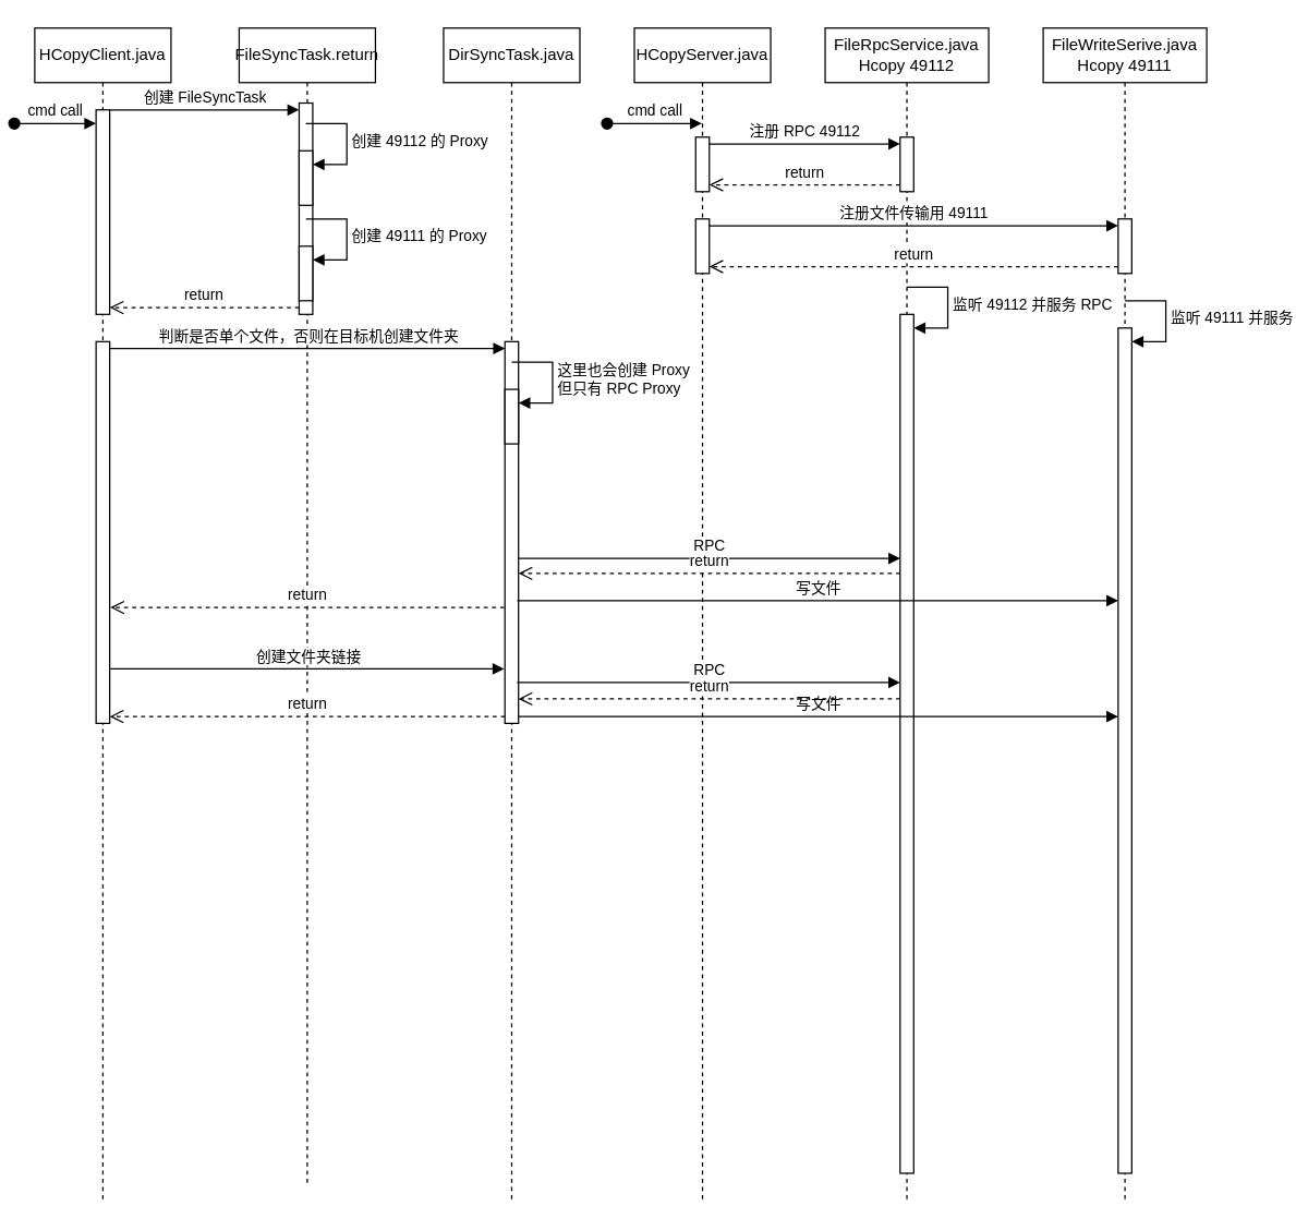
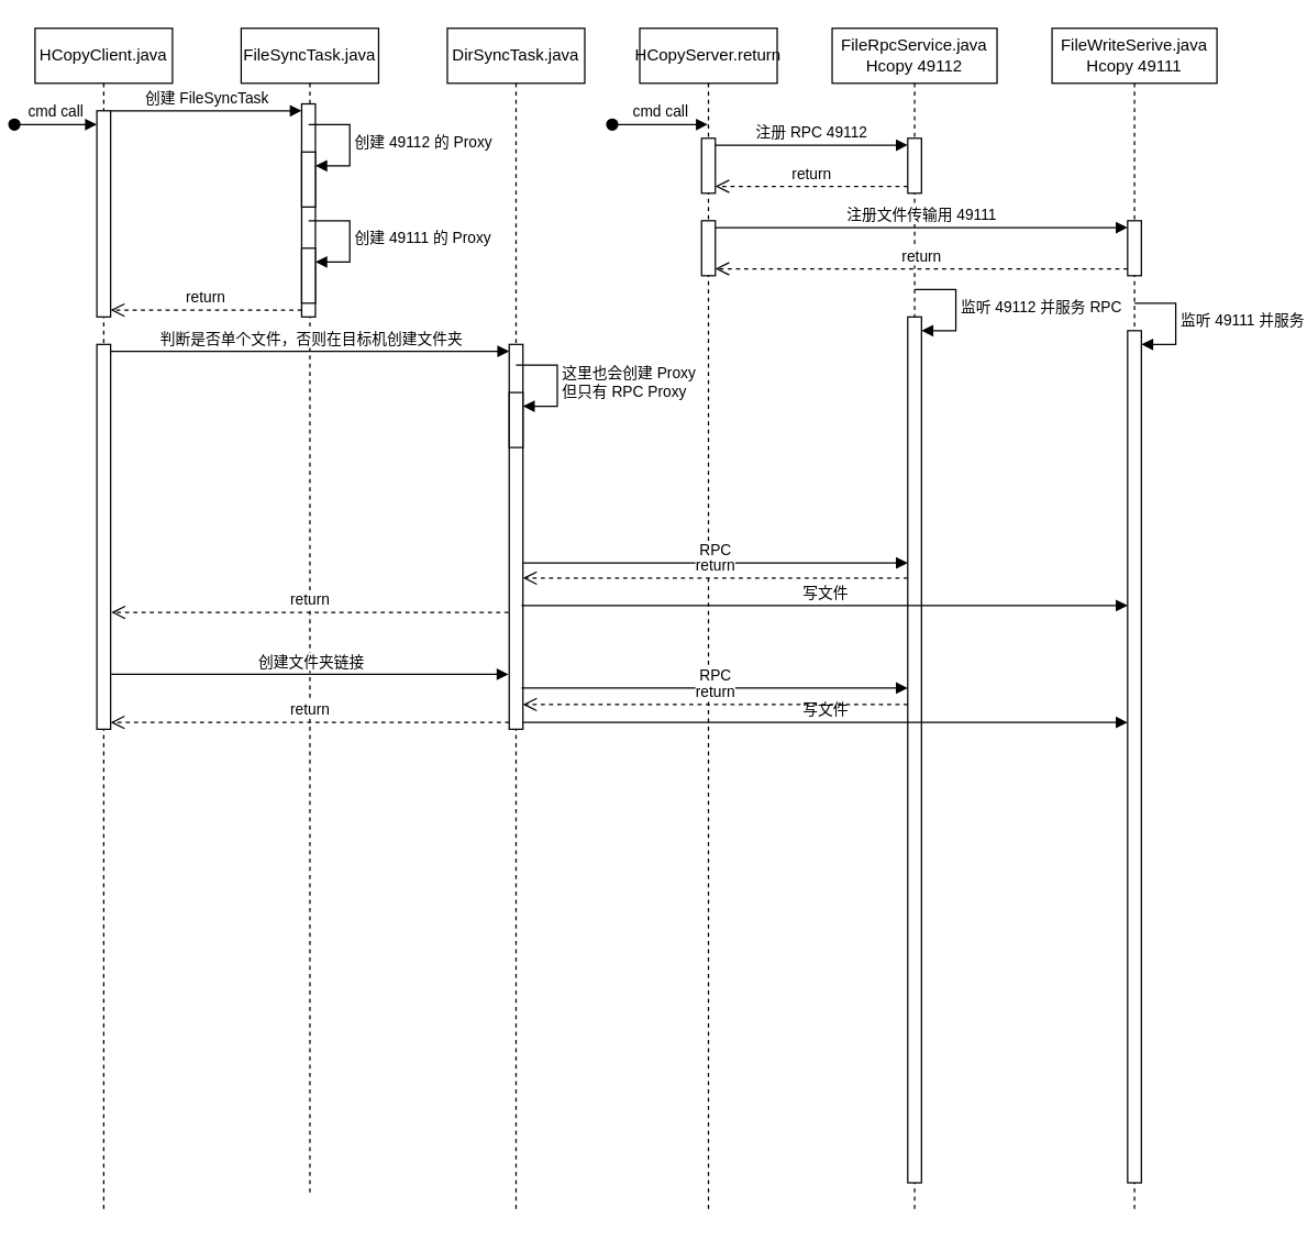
  <mxCell id="0" />
  <mxCell id="1" parent="0" />
  <mxCell id="2" value="HCopyClient.java" style="shape=umlLifeline;perimeter=lifelinePerimeter;whiteSpace=wrap;html=1;container=0;dropTarget=0;collapsible=0;recursiveResize=0;outlineConnect=0;portConstraint=eastwest;newEdgeStyle={&quot;edgeStyle&quot;:&quot;elbowEdgeStyle&quot;,&quot;elbow&quot;:&quot;vertical&quot;,&quot;curved&quot;:0,&quot;rounded&quot;:0};" parent="1" vertex="1"><mxGeometry x="20" y="20" width="100" height="860" as="geometry" /></mxCell>
  <mxCell id="3" value="" style="html=1;points=[];perimeter=orthogonalPerimeter;outlineConnect=0;targetShapes=umlLifeline;portConstraint=eastwest;newEdgeStyle={&quot;edgeStyle&quot;:&quot;elbowEdgeStyle&quot;,&quot;elbow&quot;:&quot;vertical&quot;,&quot;curved&quot;:0,&quot;rounded&quot;:0};" parent="2" vertex="1"><mxGeometry x="45" y="60" width="10" height="150" as="geometry" /></mxCell>
  <mxCell id="4" value="cmd call" style="html=1;verticalAlign=bottom;startArrow=oval;endArrow=block;startSize=8;edgeStyle=elbowEdgeStyle;elbow=vertical;curved=0;rounded=0;" parent="2" target="3" edge="1"><mxGeometry relative="1" as="geometry"><mxPoint x="-15" y="70" as="sourcePoint" /></mxGeometry></mxCell>
  <mxCell id="5" value="" style="html=1;points=[[0,0,0,0,5],[0,1,0,0,-5],[1,0,0,0,5],[1,1,0,0,-5]];perimeter=orthogonalPerimeter;outlineConnect=0;targetShapes=umlLifeline;portConstraint=eastwest;newEdgeStyle={&quot;curved&quot;:0,&quot;rounded&quot;:0};" vertex="1" parent="2"><mxGeometry x="45" y="230" width="10" height="280" as="geometry" /></mxCell>
- <mxCell id="6" value="FileSyncTask.return" style="shape=umlLifeline;perimeter=lifelinePerimeter;whiteSpace=wrap;html=1;container=0;dropTarget=0;collapsible=0;recursiveResize=0;outlineConnect=0;portConstraint=eastwest;newEdgeStyle={&quot;edgeStyle&quot;:&quot;elbowEdgeStyle&quot;,&quot;elbow&quot;:&quot;vertical&quot;,&quot;curved&quot;:0,&quot;rounded&quot;:0};" parent="1" vertex="1"><mxGeometry x="170" y="20" width="100" height="850" as="geometry" /></mxCell>
+ <mxCell id="6" value="FileSyncTask.java" style="shape=umlLifeline;perimeter=lifelinePerimeter;whiteSpace=wrap;html=1;container=0;dropTarget=0;collapsible=0;recursiveResize=0;outlineConnect=0;portConstraint=eastwest;newEdgeStyle={&quot;edgeStyle&quot;:&quot;elbowEdgeStyle&quot;,&quot;elbow&quot;:&quot;vertical&quot;,&quot;curved&quot;:0,&quot;rounded&quot;:0};" parent="1" vertex="1"><mxGeometry x="170" y="20" width="100" height="850" as="geometry" /></mxCell>
  <mxCell id="7" value="" style="html=1;points=[[0,0,0,0,5],[0,1,0,0,-5],[1,0,0,0,5],[1,1,0,0,-5]];perimeter=orthogonalPerimeter;outlineConnect=0;targetShapes=umlLifeline;portConstraint=eastwest;newEdgeStyle={&quot;curved&quot;:0,&quot;rounded&quot;:0};" vertex="1" parent="6"><mxGeometry x="44" y="55" width="10" height="155" as="geometry" /></mxCell>
  <mxCell id="8" value="" style="html=1;points=[[0,0,0,0,5],[0,1,0,0,-5],[1,0,0,0,5],[1,1,0,0,-5]];perimeter=orthogonalPerimeter;outlineConnect=0;targetShapes=umlLifeline;portConstraint=eastwest;newEdgeStyle={&quot;curved&quot;:0,&quot;rounded&quot;:0};" vertex="1" parent="6"><mxGeometry x="44" y="90" width="10" height="40" as="geometry" /></mxCell>
  <mxCell id="9" value="创建 49112 的 Proxy" style="html=1;align=left;spacingLeft=2;endArrow=block;rounded=0;edgeStyle=orthogonalEdgeStyle;curved=0;rounded=0;" edge="1" target="8" parent="6"><mxGeometry relative="1" as="geometry"><mxPoint x="49" y="70" as="sourcePoint" /><Array as="points"><mxPoint x="79" y="100" /></Array></mxGeometry></mxCell>
  <mxCell id="10" value="" style="html=1;points=[[0,0,0,0,5],[0,1,0,0,-5],[1,0,0,0,5],[1,1,0,0,-5]];perimeter=orthogonalPerimeter;outlineConnect=0;targetShapes=umlLifeline;portConstraint=eastwest;newEdgeStyle={&quot;curved&quot;:0,&quot;rounded&quot;:0};" vertex="1" parent="6"><mxGeometry x="44" y="160" width="10" height="40" as="geometry" /></mxCell>
  <mxCell id="11" value="创建 49111 的 Proxy" style="html=1;align=left;spacingLeft=2;endArrow=block;rounded=0;edgeStyle=orthogonalEdgeStyle;curved=0;rounded=0;" edge="1" target="10" parent="6"><mxGeometry relative="1" as="geometry"><mxPoint x="49" y="140" as="sourcePoint" /><Array as="points"><mxPoint x="79" y="170" /></Array></mxGeometry></mxCell>
  <mxCell id="12" value="DirSyncTask.java" style="shape=umlLifeline;perimeter=lifelinePerimeter;whiteSpace=wrap;html=1;container=0;dropTarget=0;collapsible=0;recursiveResize=0;outlineConnect=0;portConstraint=eastwest;newEdgeStyle={&quot;edgeStyle&quot;:&quot;elbowEdgeStyle&quot;,&quot;elbow&quot;:&quot;vertical&quot;,&quot;curved&quot;:0,&quot;rounded&quot;:0};" vertex="1" parent="1"><mxGeometry x="320" y="20" width="100" height="860" as="geometry" /></mxCell>
  <mxCell id="13" value="" style="html=1;points=[[0,0,0,0,5],[0,1,0,0,-5],[1,0,0,0,5],[1,1,0,0,-5]];perimeter=orthogonalPerimeter;outlineConnect=0;targetShapes=umlLifeline;portConstraint=eastwest;newEdgeStyle={&quot;curved&quot;:0,&quot;rounded&quot;:0};" vertex="1" parent="12"><mxGeometry x="45" y="230" width="10" height="280" as="geometry" /></mxCell>
  <mxCell id="14" value="" style="html=1;points=[[0,0,0,0,5],[0,1,0,0,-5],[1,0,0,0,5],[1,1,0,0,-5]];perimeter=orthogonalPerimeter;outlineConnect=0;targetShapes=umlLifeline;portConstraint=eastwest;newEdgeStyle={&quot;curved&quot;:0,&quot;rounded&quot;:0};" vertex="1" parent="12"><mxGeometry x="45" y="265" width="10" height="40" as="geometry" /></mxCell>
  <mxCell id="15" value="这里也会创建 Proxy&lt;br&gt;但只有 RPC Proxy" style="html=1;align=left;spacingLeft=2;endArrow=block;rounded=0;edgeStyle=orthogonalEdgeStyle;curved=0;rounded=0;" edge="1" target="14" parent="12"><mxGeometry relative="1" as="geometry"><mxPoint x="50" y="245" as="sourcePoint" /><Array as="points"><mxPoint x="80" y="275" /></Array></mxGeometry></mxCell>
- <mxCell id="16" value="HCopyServer.java" style="shape=umlLifeline;perimeter=lifelinePerimeter;whiteSpace=wrap;html=1;container=0;dropTarget=0;collapsible=0;recursiveResize=0;outlineConnect=0;portConstraint=eastwest;newEdgeStyle={&quot;edgeStyle&quot;:&quot;elbowEdgeStyle&quot;,&quot;elbow&quot;:&quot;vertical&quot;,&quot;curved&quot;:0,&quot;rounded&quot;:0};" vertex="1" parent="1"><mxGeometry x="460" y="20" width="100" height="860" as="geometry" /></mxCell>
+ <mxCell id="16" value="HCopyServer.return" style="shape=umlLifeline;perimeter=lifelinePerimeter;whiteSpace=wrap;html=1;container=0;dropTarget=0;collapsible=0;recursiveResize=0;outlineConnect=0;portConstraint=eastwest;newEdgeStyle={&quot;edgeStyle&quot;:&quot;elbowEdgeStyle&quot;,&quot;elbow&quot;:&quot;vertical&quot;,&quot;curved&quot;:0,&quot;rounded&quot;:0};" vertex="1" parent="1"><mxGeometry x="460" y="20" width="100" height="860" as="geometry" /></mxCell>
  <mxCell id="17" value="" style="html=1;points=[[0,0,0,0,5],[0,1,0,0,-5],[1,0,0,0,5],[1,1,0,0,-5]];perimeter=orthogonalPerimeter;outlineConnect=0;targetShapes=umlLifeline;portConstraint=eastwest;newEdgeStyle={&quot;curved&quot;:0,&quot;rounded&quot;:0};" vertex="1" parent="16"><mxGeometry x="45" y="80" width="10" height="40" as="geometry" /></mxCell>
  <mxCell id="18" value="" style="html=1;points=[[0,0,0,0,5],[0,1,0,0,-5],[1,0,0,0,5],[1,1,0,0,-5]];perimeter=orthogonalPerimeter;outlineConnect=0;targetShapes=umlLifeline;portConstraint=eastwest;newEdgeStyle={&quot;curved&quot;:0,&quot;rounded&quot;:0};" vertex="1" parent="16"><mxGeometry x="45" y="140" width="10" height="40" as="geometry" /></mxCell>
  <mxCell id="19" value="FileRpcService.java&lt;br&gt;Hcopy 49112" style="shape=umlLifeline;perimeter=lifelinePerimeter;whiteSpace=wrap;html=1;container=0;dropTarget=0;collapsible=0;recursiveResize=0;outlineConnect=0;portConstraint=eastwest;newEdgeStyle={&quot;edgeStyle&quot;:&quot;elbowEdgeStyle&quot;,&quot;elbow&quot;:&quot;vertical&quot;,&quot;curved&quot;:0,&quot;rounded&quot;:0};" vertex="1" parent="1"><mxGeometry x="600" y="20" width="120" height="860" as="geometry" /></mxCell>
  <mxCell id="20" value="" style="html=1;points=[[0,0,0,0,5],[0,1,0,0,-5],[1,0,0,0,5],[1,1,0,0,-5]];perimeter=orthogonalPerimeter;outlineConnect=0;targetShapes=umlLifeline;portConstraint=eastwest;newEdgeStyle={&quot;curved&quot;:0,&quot;rounded&quot;:0};" vertex="1" parent="19"><mxGeometry x="55" y="80" width="10" height="40" as="geometry" /></mxCell>
  <mxCell id="21" value="" style="html=1;points=[[0,0,0,0,5],[0,1,0,0,-5],[1,0,0,0,5],[1,1,0,0,-5]];perimeter=orthogonalPerimeter;outlineConnect=0;targetShapes=umlLifeline;portConstraint=eastwest;newEdgeStyle={&quot;curved&quot;:0,&quot;rounded&quot;:0};" vertex="1" parent="19"><mxGeometry x="55" y="210" width="10" height="630" as="geometry" /></mxCell>
  <mxCell id="22" value="监听 49112 并服务 RPC" style="html=1;align=left;spacingLeft=2;endArrow=block;rounded=0;edgeStyle=orthogonalEdgeStyle;curved=0;rounded=0;" edge="1" target="21" parent="19"><mxGeometry relative="1" as="geometry"><mxPoint x="60" y="190" as="sourcePoint" /><Array as="points"><mxPoint x="90" y="220" /></Array></mxGeometry></mxCell>
  <mxCell id="23" value="FileWriteSerive.java&lt;br&gt;Hcopy 49111" style="shape=umlLifeline;perimeter=lifelinePerimeter;whiteSpace=wrap;html=1;container=0;dropTarget=0;collapsible=0;recursiveResize=0;outlineConnect=0;portConstraint=eastwest;newEdgeStyle={&quot;edgeStyle&quot;:&quot;elbowEdgeStyle&quot;,&quot;elbow&quot;:&quot;vertical&quot;,&quot;curved&quot;:0,&quot;rounded&quot;:0};" vertex="1" parent="1"><mxGeometry x="760" y="20" width="120" height="860" as="geometry" /></mxCell>
  <mxCell id="24" value="" style="html=1;points=[[0,0,0,0,5],[0,1,0,0,-5],[1,0,0,0,5],[1,1,0,0,-5]];perimeter=orthogonalPerimeter;outlineConnect=0;targetShapes=umlLifeline;portConstraint=eastwest;newEdgeStyle={&quot;curved&quot;:0,&quot;rounded&quot;:0};" vertex="1" parent="23"><mxGeometry x="55" y="140" width="10" height="40" as="geometry" /></mxCell>
  <mxCell id="25" value="" style="html=1;points=[[0,0,0,0,5],[0,1,0,0,-5],[1,0,0,0,5],[1,1,0,0,-5]];perimeter=orthogonalPerimeter;outlineConnect=0;targetShapes=umlLifeline;portConstraint=eastwest;newEdgeStyle={&quot;curved&quot;:0,&quot;rounded&quot;:0};" vertex="1" parent="23"><mxGeometry x="55" y="220" width="10" height="620" as="geometry" /></mxCell>
  <mxCell id="26" value="监听 49111 并服务" style="html=1;align=left;spacingLeft=2;endArrow=block;rounded=0;edgeStyle=orthogonalEdgeStyle;curved=0;rounded=0;" edge="1" target="25" parent="23"><mxGeometry relative="1" as="geometry"><mxPoint x="60" y="200" as="sourcePoint" /><Array as="points"><mxPoint x="90" y="230" /></Array></mxGeometry></mxCell>
  <mxCell id="27" value="cmd call" style="html=1;verticalAlign=bottom;startArrow=oval;startFill=1;endArrow=block;startSize=8;curved=0;rounded=0;" edge="1" parent="1" target="16"><mxGeometry width="60" relative="1" as="geometry"><mxPoint x="440" y="90" as="sourcePoint" /><mxPoint x="505" y="90" as="targetPoint" /></mxGeometry></mxCell>
  <mxCell id="28" value="注册 RPC 49112" style="html=1;verticalAlign=bottom;endArrow=block;curved=0;rounded=0;entryX=0;entryY=0;entryDx=0;entryDy=5;exitX=1;exitY=0;exitDx=0;exitDy=5;exitPerimeter=0;" edge="1" target="20" parent="1" source="17"><mxGeometry relative="1" as="geometry"><mxPoint x="570" y="130" as="sourcePoint" /></mxGeometry></mxCell>
  <mxCell id="29" value="return" style="html=1;verticalAlign=bottom;endArrow=open;dashed=1;endSize=8;curved=0;rounded=0;exitX=0;exitY=1;exitDx=0;exitDy=-5;entryX=1;entryY=1;entryDx=0;entryDy=-5;entryPerimeter=0;" edge="1" source="20" parent="1" target="17"><mxGeometry relative="1" as="geometry"><mxPoint x="570" y="170" as="targetPoint" /></mxGeometry></mxCell>
  <mxCell id="30" value="注册文件传输用 49111" style="html=1;verticalAlign=bottom;endArrow=block;curved=0;rounded=0;entryX=0;entryY=0;entryDx=0;entryDy=5;exitX=1;exitY=0;exitDx=0;exitDy=5;exitPerimeter=0;" edge="1" target="24" parent="1" source="18"><mxGeometry relative="1" as="geometry"><mxPoint x="585" y="165" as="sourcePoint" /></mxGeometry></mxCell>
  <mxCell id="31" value="return" style="html=1;verticalAlign=bottom;endArrow=open;dashed=1;endSize=8;curved=0;rounded=0;exitX=0;exitY=1;exitDx=0;exitDy=-5;entryX=1;entryY=1;entryDx=0;entryDy=-5;entryPerimeter=0;" edge="1" source="24" parent="1" target="18"><mxGeometry relative="1" as="geometry"><mxPoint x="585" y="235" as="targetPoint" /></mxGeometry></mxCell>
  <mxCell id="32" value="创建 FileSyncTask" style="html=1;verticalAlign=bottom;endArrow=block;curved=0;rounded=0;entryX=0;entryY=0;entryDx=0;entryDy=5;" edge="1" target="7" parent="1" source="3"><mxGeometry relative="1" as="geometry"><mxPoint x="144" y="80" as="sourcePoint" /></mxGeometry></mxCell>
  <mxCell id="33" value="return" style="html=1;verticalAlign=bottom;endArrow=open;dashed=1;endSize=8;curved=0;rounded=0;exitX=0;exitY=1;exitDx=0;exitDy=-5;" edge="1" source="7" parent="1" target="3"><mxGeometry relative="1" as="geometry"><mxPoint x="144" y="150" as="targetPoint" /></mxGeometry></mxCell>
  <mxCell id="34" value="判断是否单个文件，否则在目标机创建文件夹" style="html=1;verticalAlign=bottom;endArrow=block;curved=0;rounded=0;entryX=0;entryY=0;entryDx=0;entryDy=5;exitX=1;exitY=0;exitDx=0;exitDy=5;exitPerimeter=0;entryPerimeter=0;" edge="1" target="13" parent="1" source="5"><mxGeometry x="0.004" relative="1" as="geometry"><mxPoint x="75" y="300" as="sourcePoint" /><mxPoint x="365" y="300" as="targetPoint" /><mxPoint as="offset" /></mxGeometry></mxCell>
  <mxCell id="35" value="return" style="html=1;verticalAlign=bottom;endArrow=open;dashed=1;endSize=8;curved=0;rounded=0;exitX=0;exitY=1;exitDx=0;exitDy=-5;entryX=1;entryY=1;entryDx=0;entryDy=-5;entryPerimeter=0;" edge="1" source="13" parent="1" target="5"><mxGeometry relative="1" as="geometry"><mxPoint x="294" y="330" as="targetPoint" /></mxGeometry></mxCell>
  <mxCell id="36" value="return" style="html=1;verticalAlign=bottom;endArrow=open;dashed=1;endSize=8;curved=0;rounded=0;" edge="1" parent="1"><mxGeometry relative="1" as="geometry"><mxPoint x="364.5" y="445" as="sourcePoint" /><mxPoint x="75.5" y="445" as="targetPoint" /></mxGeometry></mxCell>
  <mxCell id="37" value="创建文件夹链接" style="html=1;verticalAlign=bottom;endArrow=block;curved=0;rounded=0;" edge="1" parent="1"><mxGeometry width="80" relative="1" as="geometry"><mxPoint x="75.5" y="490" as="sourcePoint" /><mxPoint x="364.5" y="490" as="targetPoint" /></mxGeometry></mxCell>
  <mxCell id="38" value="RPC" style="html=1;verticalAlign=bottom;endArrow=block;curved=0;rounded=0;exitX=1;exitY=0;exitDx=0;exitDy=5;exitPerimeter=0;" edge="1" parent="1"><mxGeometry width="80" relative="1" as="geometry"><mxPoint x="375" y="409" as="sourcePoint" /><mxPoint x="655" y="409" as="targetPoint" /></mxGeometry></mxCell>
  <mxCell id="39" value="写文件" style="html=1;verticalAlign=bottom;endArrow=block;curved=0;rounded=0;" edge="1" parent="1"><mxGeometry width="80" relative="1" as="geometry"><mxPoint x="374" y="440" as="sourcePoint" /><mxPoint x="815" y="440" as="targetPoint" /></mxGeometry></mxCell>
  <mxCell id="40" value="RPC" style="html=1;verticalAlign=bottom;endArrow=block;curved=0;rounded=0;exitX=1;exitY=0;exitDx=0;exitDy=5;exitPerimeter=0;" edge="1" parent="1"><mxGeometry width="80" relative="1" as="geometry"><mxPoint x="374" y="500" as="sourcePoint" /><mxPoint x="655" y="500" as="targetPoint" /></mxGeometry></mxCell>
  <mxCell id="41" value="写文件" style="html=1;verticalAlign=bottom;endArrow=block;curved=0;rounded=0;exitX=1;exitY=1;exitDx=0;exitDy=-5;exitPerimeter=0;" edge="1" parent="1" source="13" target="25"><mxGeometry width="80" relative="1" as="geometry"><mxPoint x="430" y="420" as="sourcePoint" /><mxPoint x="750" y="430" as="targetPoint" /></mxGeometry></mxCell>
  <mxCell id="42" value="return" style="html=1;verticalAlign=bottom;endArrow=open;dashed=1;endSize=8;curved=0;rounded=0;" edge="1" parent="1"><mxGeometry relative="1" as="geometry"><mxPoint x="655" y="512" as="sourcePoint" /><mxPoint x="375" y="512" as="targetPoint" /></mxGeometry></mxCell>
  <mxCell id="43" value="return" style="html=1;verticalAlign=bottom;endArrow=open;dashed=1;endSize=8;curved=0;rounded=0;" edge="1" parent="1"><mxGeometry relative="1" as="geometry"><mxPoint x="655" y="420" as="sourcePoint" /><mxPoint x="375" y="420" as="targetPoint" /></mxGeometry></mxCell>
